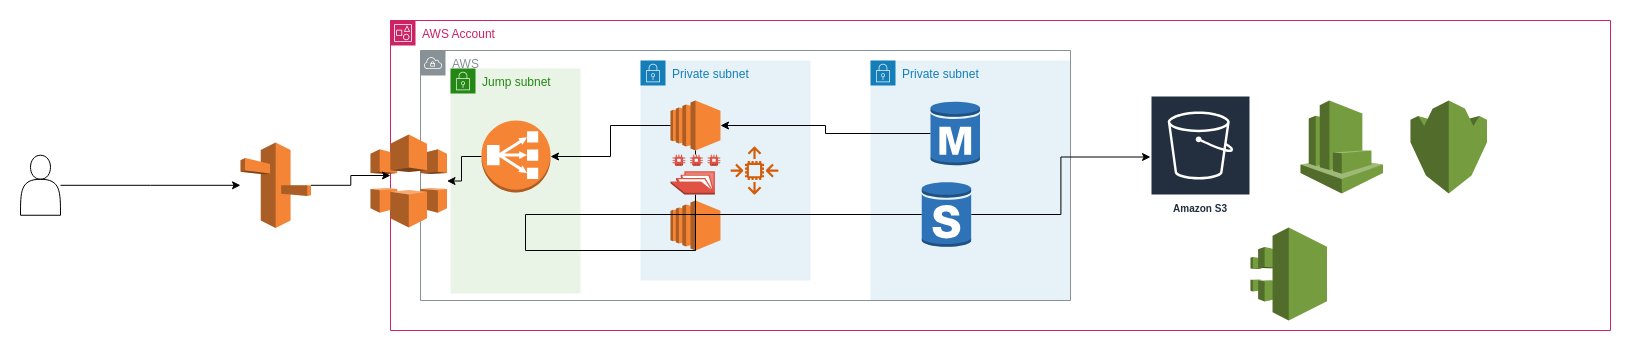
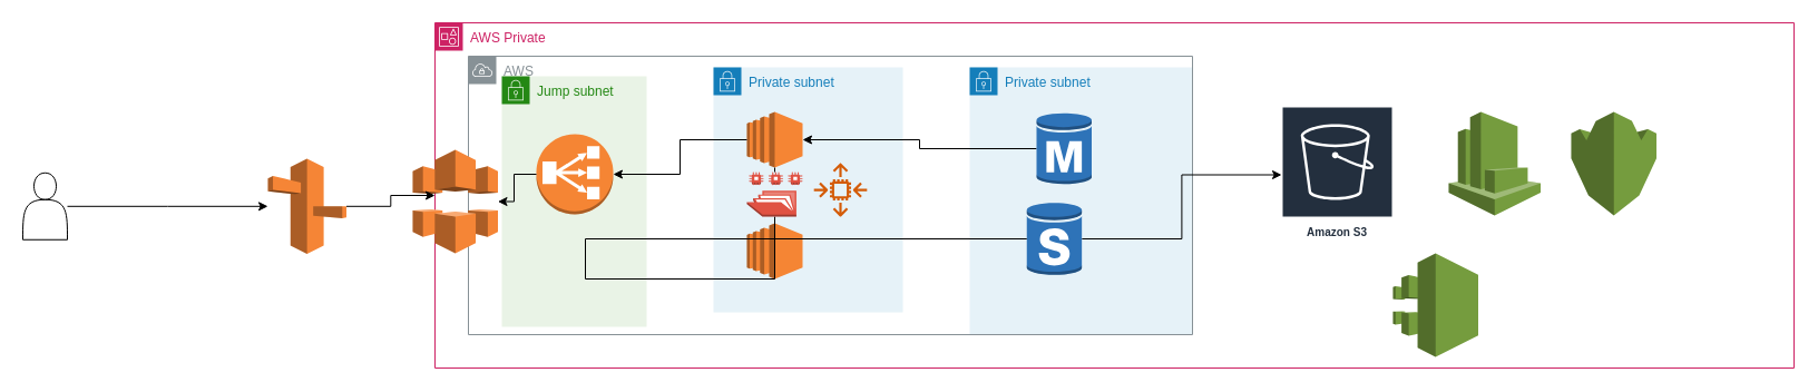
  <mxCell id="0" />
  <mxCell id="1" parent="0" />
- <mxCell id="2" value="AWS Account" style="points=[[0,0],[0.25,0],[0.5,0],[0.75,0],[1,0],[1,0.25],[1,0.5],[1,0.75],[1,1],[0.75,1],[0.5,1],[0.25,1],[0,1],[0,0.75],[0,0.5],[0,0.25]];outlineConnect=0;gradientColor=none;html=1;whiteSpace=wrap;fontSize=12;fontStyle=0;container=1;pointerEvents=0;collapsible=0;recursiveResize=0;shape=mxgraph.aws4.group;grIcon=mxgraph.aws4.group_account;strokeColor=#CD2264;fillColor=none;verticalAlign=top;align=left;spacingLeft=30;fontColor=#CD2264;dashed=0;" vertex="1" parent="1"><mxGeometry x="390" y="20" width="1220" height="310" as="geometry" /></mxCell>
+ <mxCell id="2" value="AWS Private" style="points=[[0,0],[0.25,0],[0.5,0],[0.75,0],[1,0],[1,0.25],[1,0.5],[1,0.75],[1,1],[0.75,1],[0.5,1],[0.25,1],[0,1],[0,0.75],[0,0.5],[0,0.25]];outlineConnect=0;gradientColor=none;html=1;whiteSpace=wrap;fontSize=12;fontStyle=0;container=1;pointerEvents=0;collapsible=0;recursiveResize=0;shape=mxgraph.aws4.group;grIcon=mxgraph.aws4.group_account;strokeColor=#CD2264;fillColor=none;verticalAlign=top;align=left;spacingLeft=30;fontColor=#CD2264;dashed=0;" vertex="1" parent="1"><mxGeometry x="390" y="20" width="1220" height="310" as="geometry" /></mxCell>
  <mxCell id="3" value="Private subnet" style="points=[[0,0],[0.25,0],[0.5,0],[0.75,0],[1,0],[1,0.25],[1,0.5],[1,0.75],[1,1],[0.75,1],[0.5,1],[0.25,1],[0,1],[0,0.75],[0,0.5],[0,0.25]];outlineConnect=0;gradientColor=none;html=1;whiteSpace=wrap;fontSize=12;fontStyle=0;container=1;pointerEvents=0;collapsible=0;recursiveResize=0;shape=mxgraph.aws4.group;grIcon=mxgraph.aws4.group_security_group;grStroke=0;strokeColor=#147EBA;fillColor=#E6F2F8;verticalAlign=top;align=left;spacingLeft=30;fontColor=#147EBA;dashed=0;" vertex="1" parent="2"><mxGeometry x="480" y="40" width="200" height="240" as="geometry" /></mxCell>
  <mxCell id="4" value="AWS" style="sketch=0;outlineConnect=0;gradientColor=none;html=1;whiteSpace=wrap;fontSize=12;fontStyle=0;shape=mxgraph.aws4.group;grIcon=mxgraph.aws4.group_vpc;strokeColor=#879196;fillColor=none;verticalAlign=top;align=left;spacingLeft=30;fontColor=#879196;dashed=0;" vertex="1" parent="3"><mxGeometry x="-450" y="-10" width="650" height="250" as="geometry" /></mxCell>
  <mxCell id="5" value="Private subnet" style="points=[[0,0],[0.25,0],[0.5,0],[0.75,0],[1,0],[1,0.25],[1,0.5],[1,0.75],[1,1],[0.75,1],[0.5,1],[0.25,1],[0,1],[0,0.75],[0,0.5],[0,0.25]];outlineConnect=0;gradientColor=none;html=1;whiteSpace=wrap;fontSize=12;fontStyle=0;container=1;pointerEvents=0;collapsible=0;recursiveResize=0;shape=mxgraph.aws4.group;grIcon=mxgraph.aws4.group_security_group;grStroke=0;strokeColor=#147EBA;fillColor=#E6F2F8;verticalAlign=top;align=left;spacingLeft=30;fontColor=#147EBA;dashed=0;" vertex="1" parent="3"><mxGeometry x="-230" width="170" height="220" as="geometry" /></mxCell>
  <mxCell id="6" value="" style="outlineConnect=0;dashed=0;verticalLabelPosition=bottom;verticalAlign=top;align=center;html=1;shape=mxgraph.aws3.ec2;fillColor=#F58534;gradientColor=none;" vertex="1" parent="5"><mxGeometry x="30" y="40" width="50" height="50" as="geometry" /></mxCell>
  <mxCell id="7" value="" style="outlineConnect=0;dashed=0;verticalLabelPosition=bottom;verticalAlign=top;align=center;html=1;shape=mxgraph.aws3.ec2;fillColor=#F58534;gradientColor=none;" vertex="1" parent="5"><mxGeometry x="30" y="140" width="50" height="50" as="geometry" /></mxCell>
  <mxCell id="8" value="" style="sketch=0;outlineConnect=0;fontColor=#232F3E;gradientColor=none;fillColor=#D45B07;strokeColor=none;dashed=0;verticalLabelPosition=bottom;verticalAlign=top;align=center;html=1;fontSize=12;fontStyle=0;aspect=fixed;pointerEvents=1;shape=mxgraph.aws4.auto_scaling2;" vertex="1" parent="5"><mxGeometry x="90" y="86" width="48" height="48" as="geometry" /></mxCell>
  <mxCell id="9" value="Jump subnet" style="points=[[0,0],[0.25,0],[0.5,0],[0.75,0],[1,0],[1,0.25],[1,0.5],[1,0.75],[1,1],[0.75,1],[0.5,1],[0.25,1],[0,1],[0,0.75],[0,0.5],[0,0.25]];outlineConnect=0;gradientColor=none;html=1;whiteSpace=wrap;fontSize=12;fontStyle=0;container=1;pointerEvents=0;collapsible=0;recursiveResize=0;shape=mxgraph.aws4.group;grIcon=mxgraph.aws4.group_security_group;grStroke=0;strokeColor=#248814;fillColor=#E9F3E6;verticalAlign=top;align=left;spacingLeft=30;fontColor=#248814;dashed=0;" vertex="1" parent="3"><mxGeometry x="-420" y="8" width="130" height="225" as="geometry" /></mxCell>
  <mxCell id="10" value="" style="outlineConnect=0;dashed=0;verticalLabelPosition=bottom;verticalAlign=top;align=center;html=1;shape=mxgraph.aws3.classic_load_balancer;fillColor=#F58534;gradientColor=none;" vertex="1" parent="9"><mxGeometry x="31" y="52" width="69" height="72" as="geometry" /></mxCell>
  <mxCell id="11" style="edgeStyle=orthogonalEdgeStyle;rounded=0;orthogonalLoop=1;jettySize=auto;html=1;" edge="1" parent="3" source="12" target="6"><mxGeometry relative="1" as="geometry" /></mxCell>
  <mxCell id="12" value="" style="outlineConnect=0;dashed=0;verticalLabelPosition=bottom;verticalAlign=top;align=center;html=1;shape=mxgraph.aws3.rds_db_instance;fillColor=#2E73B8;gradientColor=none;" vertex="1" parent="3"><mxGeometry x="60" y="40" width="49.5" height="66" as="geometry" /></mxCell>
  <mxCell id="13" style="edgeStyle=orthogonalEdgeStyle;rounded=0;orthogonalLoop=1;jettySize=auto;html=1;" edge="1" parent="3" source="6" target="10"><mxGeometry relative="1" as="geometry" /></mxCell>
  <mxCell id="14" value="Amazon S3" style="sketch=0;outlineConnect=0;fontColor=#232F3E;gradientColor=none;strokeColor=#ffffff;fillColor=#232F3E;dashed=0;verticalLabelPosition=middle;verticalAlign=bottom;align=center;html=1;whiteSpace=wrap;fontSize=10;fontStyle=1;spacing=3;shape=mxgraph.aws4.productIcon;prIcon=mxgraph.aws4.s3;" vertex="1" parent="2"><mxGeometry x="760" y="75" width="100" height="123" as="geometry" /></mxCell>
  <mxCell id="15" style="edgeStyle=orthogonalEdgeStyle;rounded=0;orthogonalLoop=1;jettySize=auto;html=1;startArrow=none;" edge="1" parent="2" source="19" target="14"><mxGeometry relative="1" as="geometry"><Array as="points" /></mxGeometry></mxCell>
  <mxCell id="16" value="" style="outlineConnect=0;dashed=0;verticalLabelPosition=bottom;verticalAlign=top;align=center;html=1;shape=mxgraph.aws3.cloudwatch;fillColor=#759C3E;gradientColor=none;" vertex="1" parent="2"><mxGeometry x="910" y="80" width="82.5" height="93" as="geometry" /></mxCell>
  <mxCell id="17" value="" style="outlineConnect=0;dashed=0;verticalLabelPosition=bottom;verticalAlign=top;align=center;html=1;shape=mxgraph.aws3.kms;fillColor=#759C3E;gradientColor=none;" vertex="1" parent="2"><mxGeometry x="1020" y="80" width="76.5" height="93" as="geometry" /></mxCell>
  <mxCell id="18" value="" style="outlineConnect=0;dashed=0;verticalLabelPosition=bottom;verticalAlign=top;align=center;html=1;shape=mxgraph.aws3.cloudtrail;fillColor=#759C3E;gradientColor=none;" vertex="1" parent="2"><mxGeometry x="860" y="207" width="76.5" height="93" as="geometry" /></mxCell>
  <mxCell id="19" value="" style="outlineConnect=0;dashed=0;verticalLabelPosition=bottom;verticalAlign=top;align=center;html=1;shape=mxgraph.aws3.rds_db_instance_standby_multi_az;fillColor=#2E73B8;gradientColor=none;" vertex="1" parent="2"><mxGeometry x="531.25" y="161" width="49.5" height="66" as="geometry" /></mxCell>
  <mxCell id="20" value="" style="edgeStyle=orthogonalEdgeStyle;rounded=0;orthogonalLoop=1;jettySize=auto;html=1;endArrow=none;startArrow=none;" edge="1" parent="2" source="21" target="19"><mxGeometry relative="1" as="geometry"><mxPoint x="135" y="170" as="sourcePoint" /><mxPoint x="600" y="230" as="targetPoint" /><Array as="points"><mxPoint x="135" y="230" /></Array></mxGeometry></mxCell>
  <mxCell id="21" value="" style="outlineConnect=0;dashed=0;verticalLabelPosition=bottom;verticalAlign=top;align=center;html=1;shape=mxgraph.aws3.efs_share;fillColor=#E05243;gradientColor=none;" vertex="1" parent="2"><mxGeometry x="280" y="134" width="50" height="40" as="geometry" /></mxCell>
  <mxCell id="22" value="" style="edgeStyle=orthogonalEdgeStyle;rounded=0;orthogonalLoop=1;jettySize=auto;html=1;endArrow=none;" edge="1" parent="2" source="6" target="21"><mxGeometry relative="1" as="geometry"><mxPoint x="135" y="170" as="sourcePoint" /><mxPoint x="361.25" y="234" as="targetPoint" /><Array as="points"><mxPoint x="300" y="150" /><mxPoint x="300" y="150" /></Array></mxGeometry></mxCell>
  <mxCell id="23" value="" style="outlineConnect=0;dashed=0;verticalLabelPosition=bottom;verticalAlign=top;align=center;html=1;shape=mxgraph.aws3.cloudfront;fillColor=#F58536;gradientColor=none;" vertex="1" parent="1"><mxGeometry x="370" y="134" width="76.5" height="93" as="geometry" /></mxCell>
  <mxCell id="24" style="edgeStyle=orthogonalEdgeStyle;rounded=0;orthogonalLoop=1;jettySize=auto;html=1;" edge="1" parent="1" source="10" target="23"><mxGeometry relative="1" as="geometry" /></mxCell>
  <mxCell id="25" style="edgeStyle=orthogonalEdgeStyle;rounded=0;orthogonalLoop=1;jettySize=auto;html=1;entryX=0;entryY=0.5;entryDx=0;entryDy=0;" edge="1" parent="1" source="26" target="2"><mxGeometry relative="1" as="geometry" /></mxCell>
  <mxCell id="26" value="" style="outlineConnect=0;dashed=0;verticalLabelPosition=bottom;verticalAlign=top;align=center;html=1;shape=mxgraph.aws3.route_53;fillColor=#F58536;gradientColor=none;" vertex="1" parent="1"><mxGeometry x="240" y="142" width="70.5" height="85.5" as="geometry" /></mxCell>
  <mxCell id="27" style="edgeStyle=orthogonalEdgeStyle;rounded=0;orthogonalLoop=1;jettySize=auto;html=1;" edge="1" parent="1" source="28" target="26"><mxGeometry relative="1" as="geometry" /></mxCell>
  <mxCell id="28" value="" style="shape=actor;whiteSpace=wrap;html=1;" vertex="1" parent="1"><mxGeometry x="20" y="154.75" width="40" height="60" as="geometry" /></mxCell>
